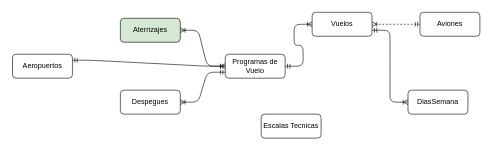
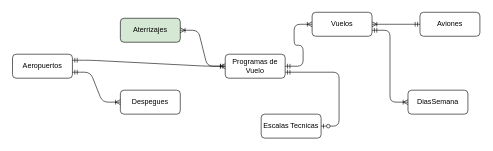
  <mxCell id="0" />
  <mxCell id="1" parent="0" />
  <mxCell id="2" value="Aeropuertos" style="whiteSpace=wrap;html=1;align=center;rounded=1;" vertex="1" parent="1"><mxGeometry x="20" y="90" width="100" height="40" as="geometry" /></mxCell>
  <mxCell id="3" value="Aviones" style="whiteSpace=wrap;html=1;align=center;rounded=1;" vertex="1" parent="1"><mxGeometry x="700" y="20" width="100" height="40" as="geometry" /></mxCell>
  <mxCell id="4" value="&lt;span&gt;Programas de Vuelo&lt;/span&gt;" style="whiteSpace=wrap;html=1;align=center;rounded=1;" vertex="1" parent="1"><mxGeometry x="375" y="90" width="100" height="40" as="geometry" /></mxCell>
  <mxCell id="5" value="Vuelos" style="whiteSpace=wrap;html=1;align=center;rounded=1;" vertex="1" parent="1"><mxGeometry x="520" y="20" width="100" height="40" as="geometry" /></mxCell>
  <mxCell id="6" value="Aterrizajes" style="whiteSpace=wrap;html=1;align=center;rounded=1;fillColor=#d5e8d4;" vertex="1" parent="1"><mxGeometry x="200" y="30" width="100" height="40" as="geometry" /></mxCell>
  <mxCell id="7" value="Despegues" style="whiteSpace=wrap;html=1;align=center;rounded=1;" vertex="1" parent="1"><mxGeometry x="200" y="150" width="100" height="40" as="geometry" /></mxCell>
  <mxCell id="8" value="Escalas Tecnicas" style="whiteSpace=wrap;html=1;align=center;rounded=1;" vertex="1" parent="1"><mxGeometry x="435" y="190" width="100" height="40" as="geometry" /></mxCell>
  <mxCell id="9" value="DiasSemana" style="whiteSpace=wrap;html=1;align=center;rounded=1;" vertex="1" parent="1"><mxGeometry x="680" y="150" width="100" height="40" as="geometry" /></mxCell>
+ <mxCell id="10" value="" style="edgeStyle=entityRelationEdgeStyle;fontSize=12;html=1;endArrow=ERoneToMany;startArrow=ERmandOne;exitX=1;exitY=0.75;exitDx=0;exitDy=0;entryX=0;entryY=0.5;entryDx=0;entryDy=0;rounded=1;" edge="1" parent="1" source="2" target="7"><mxGeometry width="100" height="100" relative="1" as="geometry"><mxPoint x="100" y="80" as="sourcePoint" /><mxPoint x="190" y="170" as="targetPoint" /></mxGeometry></mxCell>
  <mxCell id="11" value="" style="edgeStyle=entityRelationEdgeStyle;fontSize=12;html=1;endArrow=ERoneToMany;startArrow=ERmandOne;exitX=1;exitY=0.25;exitDx=0;exitDy=0;rounded=1;" edge="1" parent="1" source="2" target="4"><mxGeometry width="100" height="100" relative="1" as="geometry"><mxPoint x="130" y="120" as="sourcePoint" /><mxPoint x="230" y="20" as="targetPoint" /></mxGeometry></mxCell>
  <mxCell id="12" value="" style="edgeStyle=entityRelationEdgeStyle;fontSize=12;html=1;endArrow=ERoneToMany;startArrow=ERmandOne;entryX=1;entryY=0.5;entryDx=0;entryDy=0;exitX=0;exitY=0.5;exitDx=0;exitDy=0;rounded=1;" edge="1" parent="1" source="4" target="6"><mxGeometry width="100" height="100" relative="1" as="geometry"><mxPoint x="300" y="160" as="sourcePoint" /><mxPoint x="400" y="60" as="targetPoint" /></mxGeometry></mxCell>
- <mxCell id="13" value="" style="edgeStyle=entityRelationEdgeStyle;fontSize=12;html=1;endArrow=ERoneToMany;startArrow=ERmandOne;entryX=1;entryY=0.5;entryDx=0;entryDy=0;exitX=0;exitY=0.75;exitDx=0;exitDy=0;rounded=1;" edge="1" parent="1" source="4" target="7"><mxGeometry width="100" height="100" relative="1" as="geometry"><mxPoint x="410" y="60" as="sourcePoint" /><mxPoint x="310" y="60" as="targetPoint" /></mxGeometry></mxCell>
  <mxCell id="14" value="" style="edgeStyle=entityRelationEdgeStyle;fontSize=12;html=1;endArrow=ERoneToMany;startArrow=ERmandOne;entryX=0;entryY=0.5;entryDx=0;entryDy=0;exitX=1;exitY=0.5;exitDx=0;exitDy=0;rounded=1;" edge="1" parent="1" source="4" target="5"><mxGeometry width="100" height="100" relative="1" as="geometry"><mxPoint x="500" y="50" as="sourcePoint" /><mxPoint x="600" y="-50" as="targetPoint" /></mxGeometry></mxCell>
- <mxCell id="15" value="" style="edgeStyle=entityRelationEdgeStyle;fontSize=12;html=1;endArrow=ERoneToMany;startArrow=ERmandOne;exitX=0;exitY=0.5;exitDx=0;exitDy=0;entryX=1;entryY=0.5;entryDx=0;entryDy=0;rounded=1;dashed=1;" edge="1" parent="1" source="3" target="5"><mxGeometry width="100" height="100" relative="1" as="geometry"><mxPoint x="300" y="210" as="sourcePoint" /><mxPoint x="400" y="110" as="targetPoint" /></mxGeometry></mxCell>
+ <mxCell id="15" value="" style="edgeStyle=entityRelationEdgeStyle;fontSize=12;html=1;endArrow=ERoneToMany;startArrow=ERmandOne;exitX=0;exitY=0.5;exitDx=0;exitDy=0;entryX=1;entryY=0.5;entryDx=0;entryDy=0;rounded=1;" edge="1" parent="1" source="3" target="5"><mxGeometry width="100" height="100" relative="1" as="geometry"><mxPoint x="300" y="210" as="sourcePoint" /><mxPoint x="400" y="110" as="targetPoint" /></mxGeometry></mxCell>
+ <mxCell id="16" value="" style="edgeStyle=entityRelationEdgeStyle;fontSize=12;html=1;endArrow=ERzeroToOne;startArrow=ERmandOne;exitX=1;exitY=0.75;exitDx=0;exitDy=0;rounded=1;" edge="1" parent="1" source="4" target="8"><mxGeometry width="100" height="100" relative="1" as="geometry"><mxPoint x="350" y="240" as="sourcePoint" /><mxPoint x="450" y="140" as="targetPoint" /></mxGeometry></mxCell>
  <mxCell id="17" value="" style="edgeStyle=entityRelationEdgeStyle;fontSize=12;html=1;endArrow=ERoneToMany;startArrow=ERmandOne;entryX=0;entryY=0.5;entryDx=0;entryDy=0;rounded=1;" edge="1" parent="1" target="9"><mxGeometry width="100" height="100" relative="1" as="geometry"><mxPoint x="620" y="50" as="sourcePoint" /><mxPoint x="800" y="140" as="targetPoint" /></mxGeometry></mxCell>
